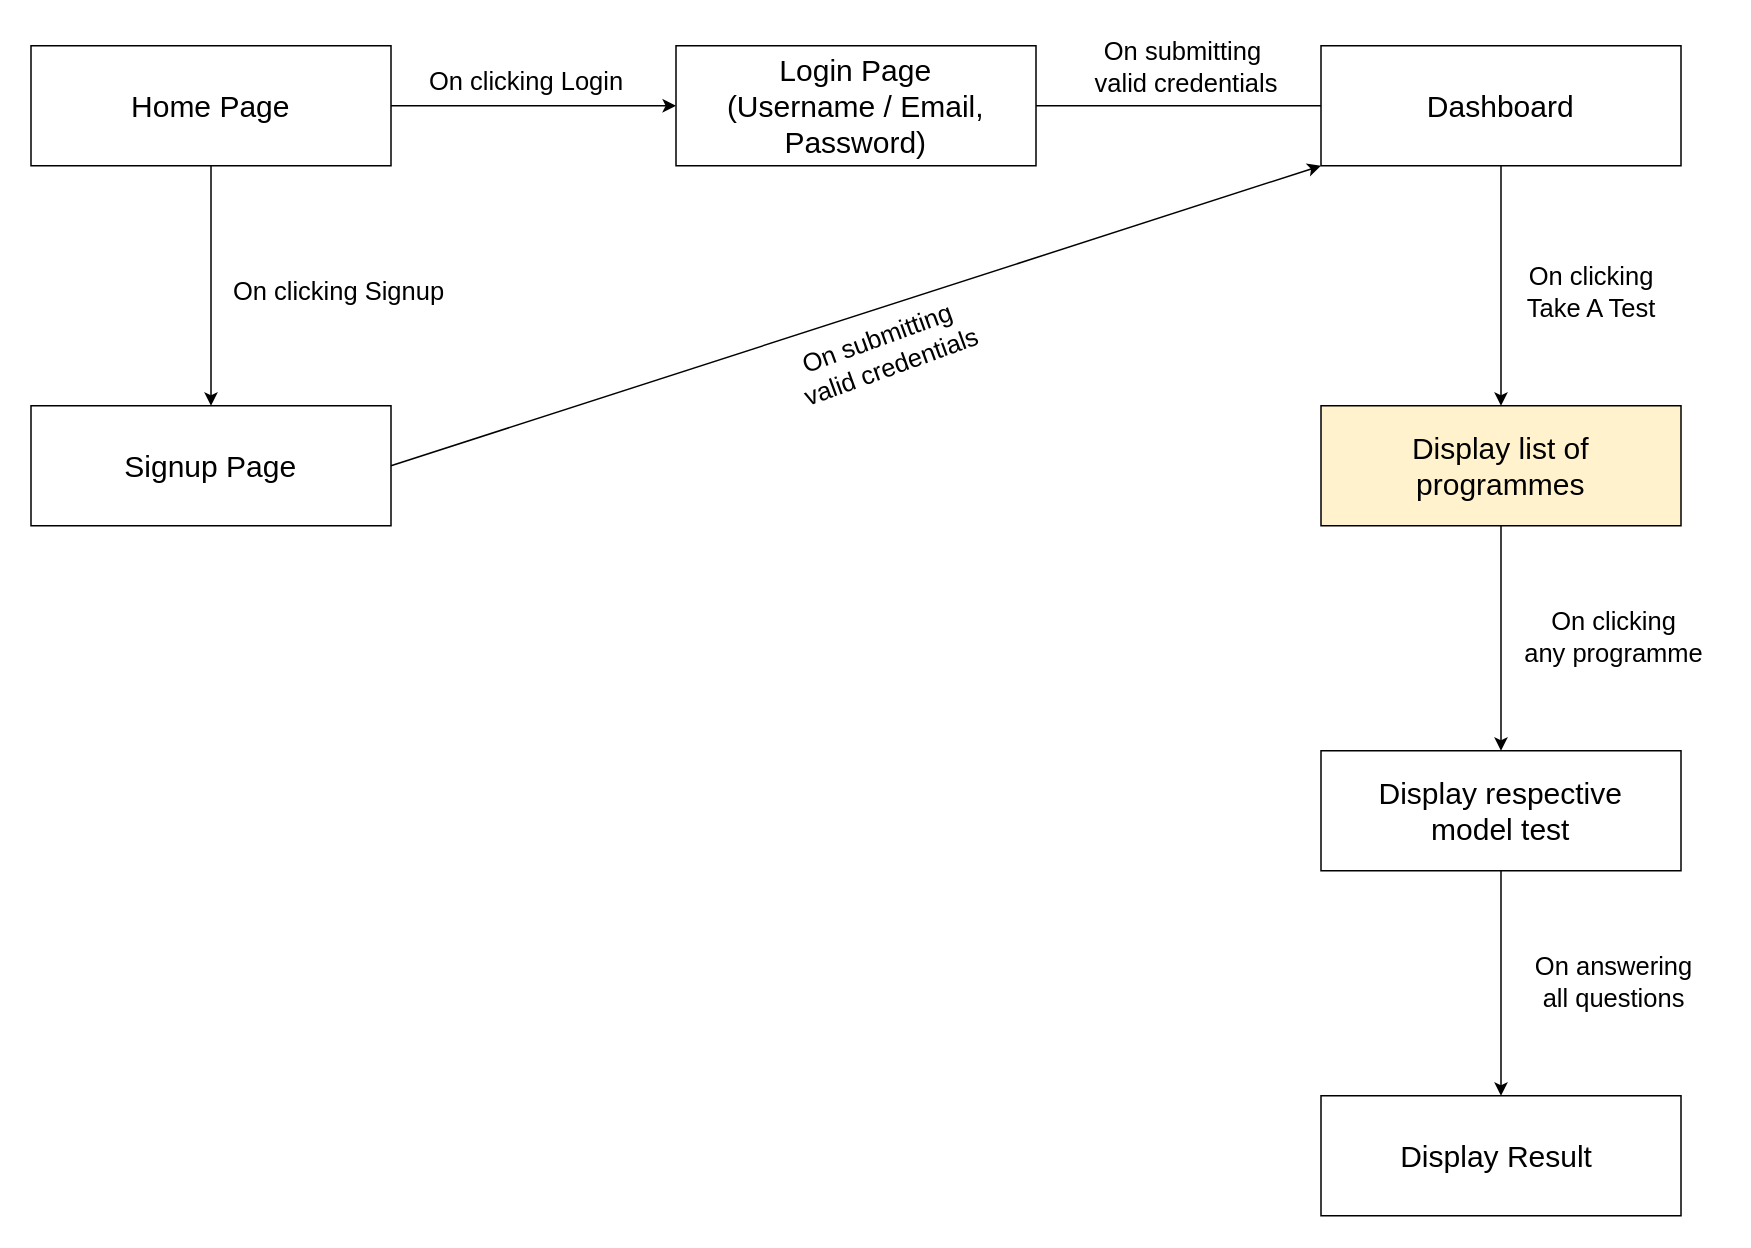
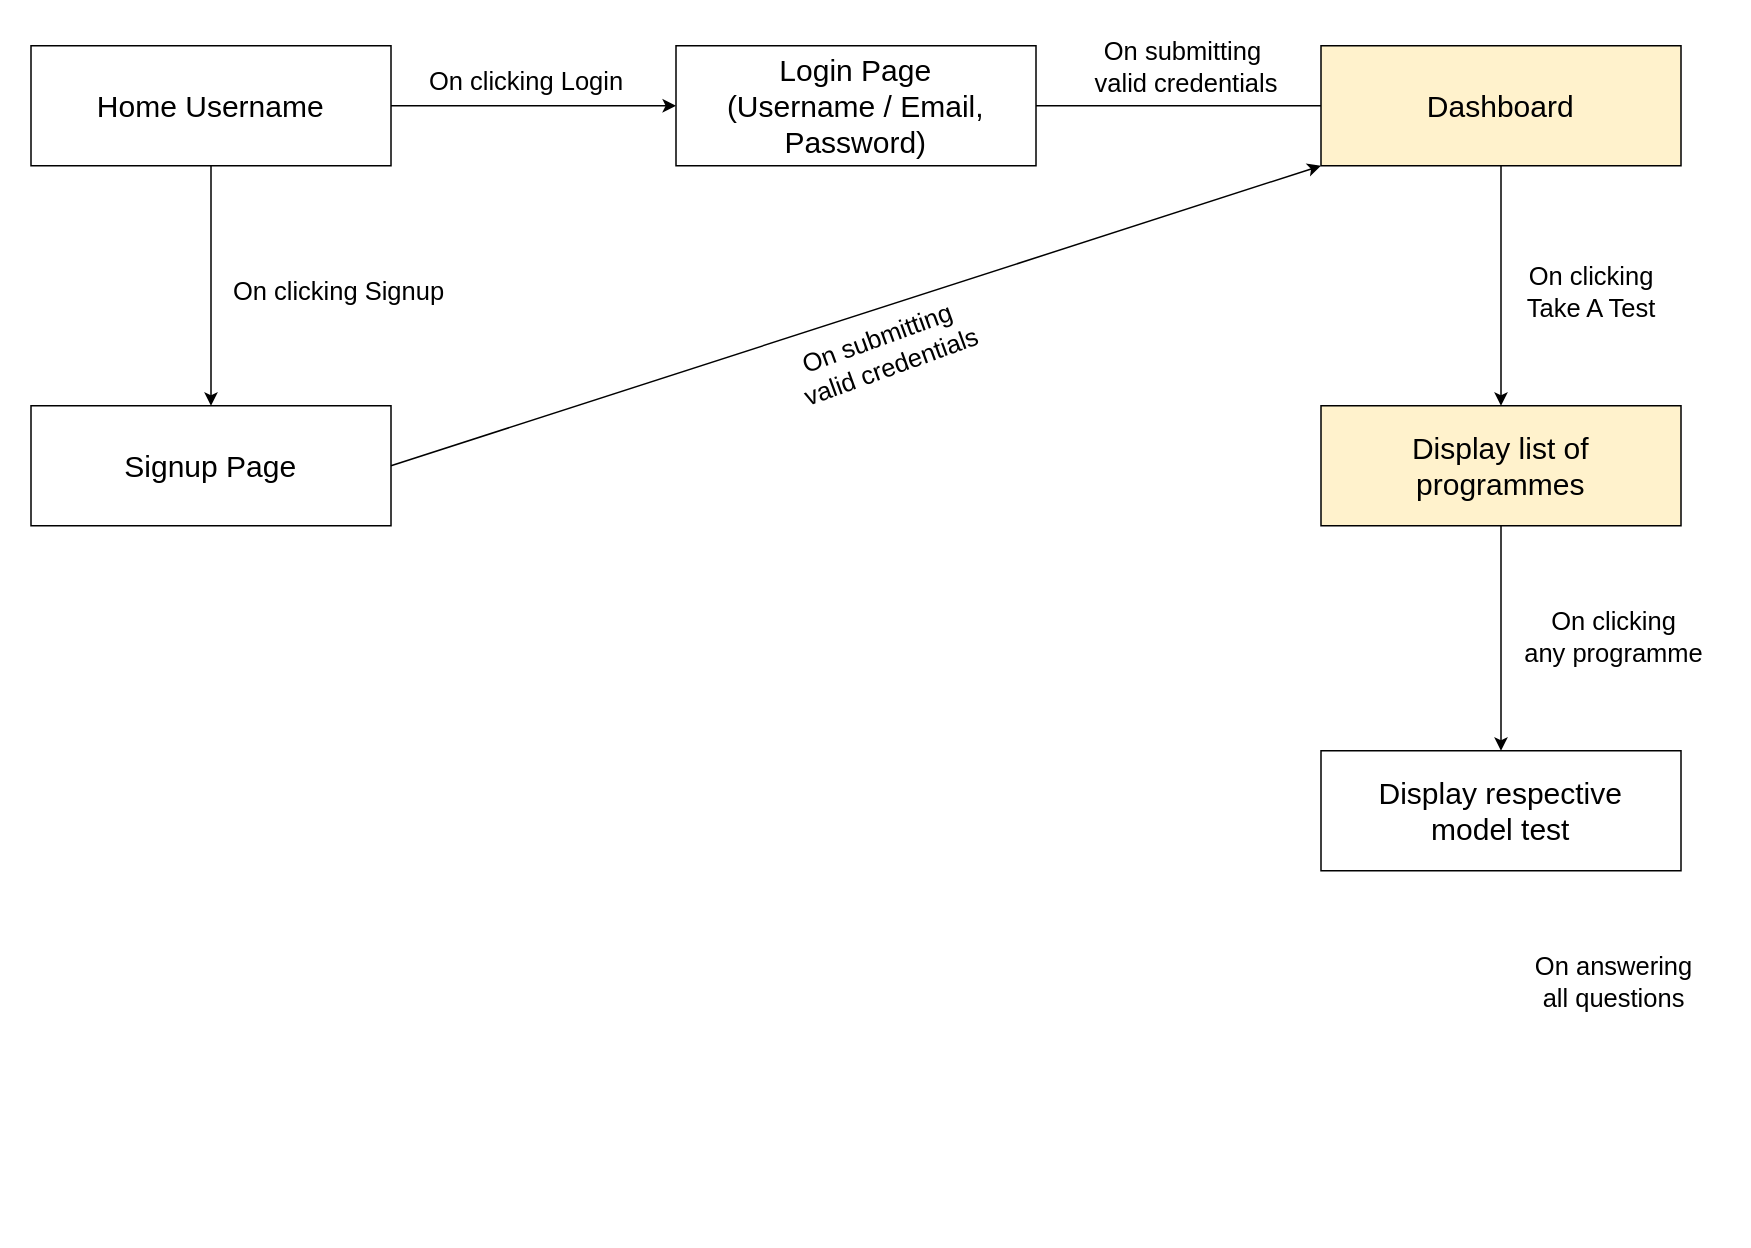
  <mxCell id="0" />
  <mxCell id="1" parent="0" />
  <mxCell id="2" value="&lt;font style=&quot;font-size: 20px;&quot;&gt;Login Page&lt;br&gt;(Username / Email, Password)&lt;br&gt;&lt;/font&gt;" style="rounded=0;whiteSpace=wrap;html=1;" vertex="1" parent="1"><mxGeometry x="450" y="30" width="240" height="80" as="geometry" /></mxCell>
  <mxCell id="3" value="" style="endArrow=classic;html=1;rounded=0;exitX=1;exitY=0.5;exitDx=0;exitDy=0;entryX=0;entryY=0.5;entryDx=0;entryDy=0;" edge="1" parent="1" source="14" target="2"><mxGeometry width="50" height="50" relative="1" as="geometry"><mxPoint x="260" y="70" as="sourcePoint" /><mxPoint x="460" y="150" as="targetPoint" /></mxGeometry></mxCell>
  <mxCell id="4" value="&lt;font style=&quot;font-size: 17px;&quot;&gt;On clicking Login&lt;/font&gt;" style="text;html=1;align=center;verticalAlign=middle;resizable=0;points=[];autosize=1;strokeColor=none;fillColor=none;" vertex="1" parent="1"><mxGeometry x="275" y="40" width="150" height="30" as="geometry" /></mxCell>
  <mxCell id="5" value="" style="endArrow=none;html=1;rounded=0;exitX=1;exitY=0.5;exitDx=0;exitDy=0;entryX=0;entryY=0.5;entryDx=0;entryDy=0;" edge="1" parent="1" source="2" target="6"><mxGeometry width="50" height="50" relative="1" as="geometry"><mxPoint x="690" y="70" as="sourcePoint" /><mxPoint x="880" y="70" as="targetPoint" /></mxGeometry></mxCell>
- <mxCell id="6" value="&lt;font style=&quot;font-size: 20px;&quot;&gt;Dashboard&lt;br&gt;&lt;/font&gt;" style="rounded=0;whiteSpace=wrap;html=1;" vertex="1" parent="1"><mxGeometry x="880" y="30" width="240" height="80" as="geometry" /></mxCell>
+ <mxCell id="6" value="&lt;font style=&quot;font-size: 20px;&quot;&gt;Dashboard&lt;br&gt;&lt;/font&gt;" style="rounded=0;whiteSpace=wrap;html=1;fillColor=#fff2cc;" vertex="1" parent="1"><mxGeometry x="880" y="30" width="240" height="80" as="geometry" /></mxCell>
  <mxCell id="7" value="&lt;font style=&quot;font-size: 17px;&quot;&gt;On submitting&amp;nbsp;&lt;br&gt;valid credentials&lt;br&gt;&lt;/font&gt;" style="text;html=1;align=center;verticalAlign=middle;resizable=0;points=[];autosize=1;strokeColor=none;fillColor=none;" vertex="1" parent="1"><mxGeometry x="720" y="20" width="140" height="50" as="geometry" /></mxCell>
  <mxCell id="8" value="" style="endArrow=classic;html=1;rounded=0;exitX=0.5;exitY=1;exitDx=0;exitDy=0;entryX=0.5;entryY=0;entryDx=0;entryDy=0;" edge="1" parent="1" source="6" target="9"><mxGeometry width="50" height="50" relative="1" as="geometry"><mxPoint x="810" y="280" as="sourcePoint" /><mxPoint x="1000" y="270" as="targetPoint" /></mxGeometry></mxCell>
  <mxCell id="9" value="&lt;font style=&quot;font-size: 20px;&quot;&gt;Display list of&lt;br&gt;programmes&lt;br&gt;&lt;/font&gt;" style="rounded=0;whiteSpace=wrap;html=1;fillColor=#fff2cc;" vertex="1" parent="1"><mxGeometry x="880" y="270" width="240" height="80" as="geometry" /></mxCell>
  <mxCell id="10" value="&lt;font style=&quot;font-size: 17px;&quot;&gt;On clicking&lt;br&gt;Take A Test&lt;br&gt;&lt;/font&gt;" style="text;html=1;align=center;verticalAlign=middle;resizable=0;points=[];autosize=1;strokeColor=none;fillColor=none;" vertex="1" parent="1"><mxGeometry x="1010" y="170" width="100" height="50" as="geometry" /></mxCell>
  <mxCell id="11" value="" style="endArrow=classic;html=1;rounded=0;exitX=0.5;exitY=1;exitDx=0;exitDy=0;entryX=0.5;entryY=0;entryDx=0;entryDy=0;" edge="1" parent="1" source="9" target="12"><mxGeometry width="50" height="50" relative="1" as="geometry"><mxPoint x="999.29" y="350" as="sourcePoint" /><mxPoint x="999" y="510" as="targetPoint" /></mxGeometry></mxCell>
  <mxCell id="12" value="&lt;font style=&quot;font-size: 20px;&quot;&gt;Display respective&lt;br&gt;model test&lt;br&gt;&lt;/font&gt;" style="rounded=0;whiteSpace=wrap;html=1;" vertex="1" parent="1"><mxGeometry x="880" y="500" width="240" height="80" as="geometry" /></mxCell>
  <mxCell id="13" value="&lt;font style=&quot;font-size: 17px;&quot;&gt;On clicking&lt;br&gt;any programme&lt;br&gt;&lt;/font&gt;" style="text;html=1;align=center;verticalAlign=middle;resizable=0;points=[];autosize=1;strokeColor=none;fillColor=none;" vertex="1" parent="1"><mxGeometry x="1005" y="400" width="140" height="50" as="geometry" /></mxCell>
- <mxCell id="14" value="&lt;font style=&quot;font-size: 20px;&quot;&gt;Home Page&lt;br&gt;&lt;/font&gt;" style="rounded=0;whiteSpace=wrap;html=1;" vertex="1" parent="1"><mxGeometry x="20" y="30" width="240" height="80" as="geometry" /></mxCell>
- <mxCell id="15" value="&lt;font style=&quot;font-size: 20px;&quot;&gt;Display Result&amp;nbsp;&lt;br&gt;&lt;/font&gt;" style="rounded=0;whiteSpace=wrap;html=1;" vertex="1" parent="1"><mxGeometry x="880" y="730" width="240" height="80" as="geometry" /></mxCell>
- <mxCell id="16" value="" style="endArrow=classic;html=1;rounded=0;entryX=0.5;entryY=0;entryDx=0;entryDy=0;exitX=0.5;exitY=1;exitDx=0;exitDy=0;" edge="1" parent="1" source="12" target="15"><mxGeometry width="50" height="50" relative="1" as="geometry"><mxPoint x="1000" y="590" as="sourcePoint" /><mxPoint x="999.58" y="730" as="targetPoint" /></mxGeometry></mxCell>
+ <mxCell id="14" value="&lt;font style=&quot;font-size: 20px;&quot;&gt;Home Username&lt;br&gt;&lt;/font&gt;" style="rounded=0;whiteSpace=wrap;html=1;" vertex="1" parent="1"><mxGeometry x="20" y="30" width="240" height="80" as="geometry" /></mxCell>
  <mxCell id="17" value="&lt;font style=&quot;font-size: 17px;&quot;&gt;On answering&lt;br&gt;all questions&lt;br&gt;&lt;/font&gt;" style="text;html=1;align=center;verticalAlign=middle;resizable=0;points=[];autosize=1;strokeColor=none;fillColor=none;" vertex="1" parent="1"><mxGeometry x="1015" y="630" width="120" height="50" as="geometry" /></mxCell>
  <mxCell id="18" value="" style="endArrow=classic;html=1;rounded=0;exitX=0.5;exitY=1;exitDx=0;exitDy=0;entryX=0.5;entryY=0;entryDx=0;entryDy=0;" edge="1" parent="1" source="14" target="19"><mxGeometry width="50" height="50" relative="1" as="geometry"><mxPoint x="139.79" y="110" as="sourcePoint" /><mxPoint x="139.79" y="270" as="targetPoint" /></mxGeometry></mxCell>
  <mxCell id="19" value="&lt;font style=&quot;font-size: 20px;&quot;&gt;Signup Page&lt;br&gt;&lt;/font&gt;" style="rounded=0;whiteSpace=wrap;html=1;" vertex="1" parent="1"><mxGeometry x="20" y="270" width="240" height="80" as="geometry" /></mxCell>
  <mxCell id="20" value="&lt;font style=&quot;font-size: 17px;&quot;&gt;On clicking Signup&lt;/font&gt;" style="text;html=1;align=center;verticalAlign=middle;resizable=0;points=[];autosize=1;strokeColor=none;fillColor=none;" vertex="1" parent="1"><mxGeometry x="145" y="180" width="160" height="30" as="geometry" /></mxCell>
  <mxCell id="21" value="" style="endArrow=classic;html=1;rounded=0;exitX=1;exitY=0.5;exitDx=0;exitDy=0;entryX=0;entryY=1;entryDx=0;entryDy=0;" edge="1" parent="1" source="19" target="6"><mxGeometry width="50" height="50" relative="1" as="geometry"><mxPoint x="290" y="310" as="sourcePoint" /><mxPoint x="340" y="260" as="targetPoint" /></mxGeometry></mxCell>
  <mxCell id="22" value="&lt;font style=&quot;font-size: 17px;&quot;&gt;On submitting&amp;nbsp;&lt;br&gt;valid credentials&lt;br&gt;&lt;/font&gt;" style="text;html=1;align=center;verticalAlign=middle;resizable=0;points=[];autosize=1;strokeColor=none;fillColor=none;rotation=340;" vertex="1" parent="1"><mxGeometry x="520" y="210" width="140" height="50" as="geometry" /></mxCell>
